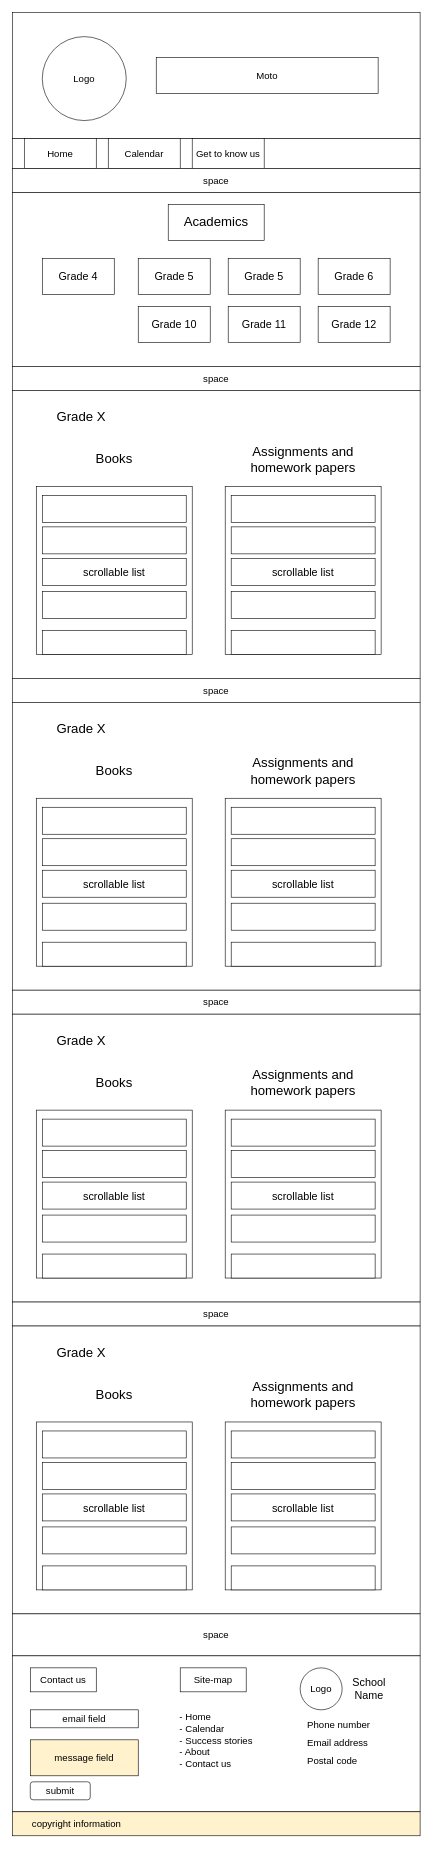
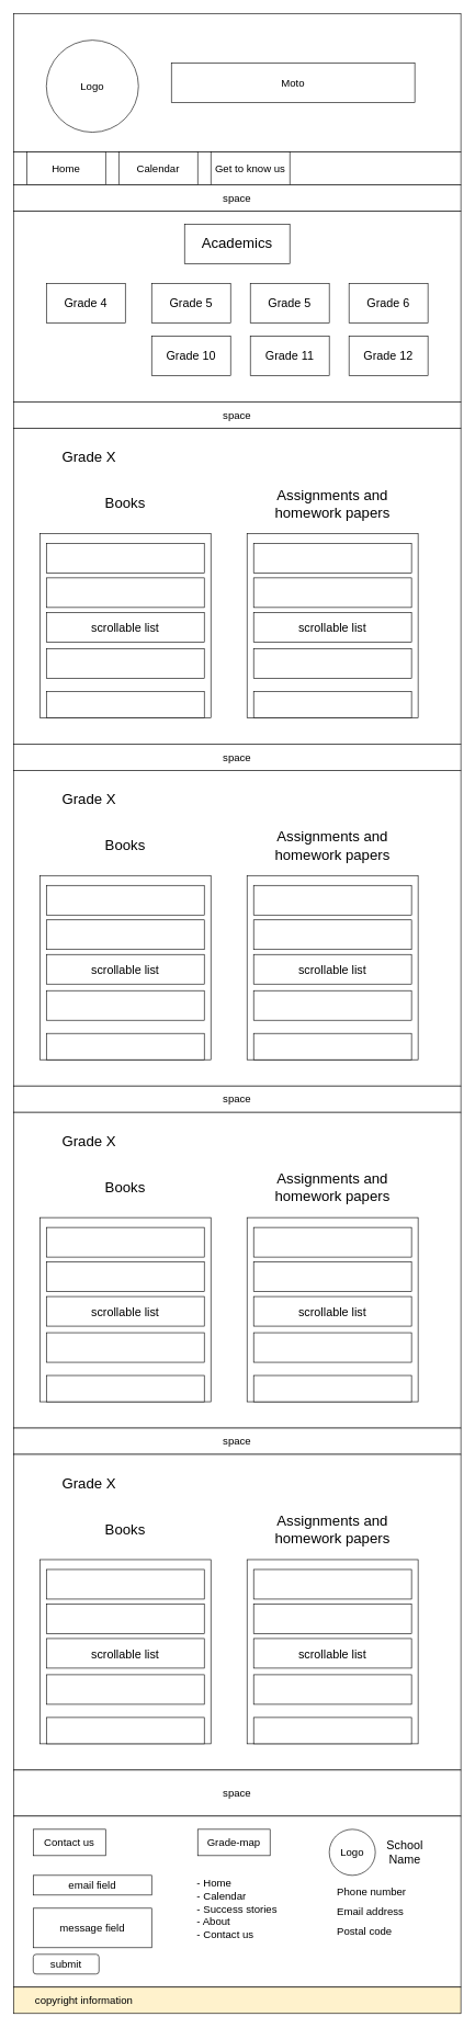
  <mxCell id="0" />
  <mxCell id="1" parent="0" />
  <mxCell id="2" value="" style="rounded=0;whiteSpace=wrap;html=1;" parent="1" vertex="1"><mxGeometry x="20" y="20" width="680" height="210" as="geometry" /></mxCell>
  <mxCell id="3" value="&lt;font style=&quot;font-size: 16px;&quot;&gt;Logo&lt;/font&gt;" style="ellipse;whiteSpace=wrap;html=1;aspect=fixed;" parent="1" vertex="1"><mxGeometry x="70" y="60" width="140" height="140" as="geometry" /></mxCell>
  <mxCell id="4" value="Moto" style="rounded=0;whiteSpace=wrap;html=1;fontSize=16;" parent="1" vertex="1"><mxGeometry x="260" y="95" width="370" height="60" as="geometry" /></mxCell>
  <mxCell id="5" value="" style="rounded=0;whiteSpace=wrap;html=1;fontSize=16;" parent="1" vertex="1"><mxGeometry x="20" y="230" width="680" height="50" as="geometry" /></mxCell>
  <mxCell id="6" value="Home" style="rounded=0;whiteSpace=wrap;html=1;fontSize=16;" parent="1" vertex="1"><mxGeometry x="40" y="230" width="120" height="50" as="geometry" /></mxCell>
  <mxCell id="7" value="Calendar" style="rounded=0;whiteSpace=wrap;html=1;fontSize=16;" parent="1" vertex="1"><mxGeometry x="180" y="230" width="120" height="50" as="geometry" /></mxCell>
  <mxCell id="8" value="space" style="rounded=0;whiteSpace=wrap;html=1;fontSize=16;" parent="1" vertex="1"><mxGeometry x="20" y="280" width="680" height="40" as="geometry" /></mxCell>
  <mxCell id="9" value="Get to know us" style="rounded=0;whiteSpace=wrap;html=1;fontSize=16;" parent="1" vertex="1"><mxGeometry x="320" y="230" width="120" height="50" as="geometry" /></mxCell>
  <mxCell id="10" value="" style="rounded=0;whiteSpace=wrap;html=1;" parent="1" vertex="1"><mxGeometry x="20" y="320" width="680" height="290" as="geometry" /></mxCell>
  <mxCell id="11" value="&lt;font style=&quot;font-size: 22px;&quot;&gt;Academics&lt;br&gt;&lt;/font&gt;" style="rounded=0;whiteSpace=wrap;html=1;" parent="1" vertex="1"><mxGeometry x="280" y="340" width="160" height="60" as="geometry" /></mxCell>
  <mxCell id="12" value="&lt;font style=&quot;font-size: 18px;&quot;&gt;Grade 4&lt;/font&gt;" style="rounded=0;whiteSpace=wrap;html=1;fontSize=22;" parent="1" vertex="1"><mxGeometry x="70" y="430" width="120" height="60" as="geometry" /></mxCell>
  <mxCell id="13" value="&lt;font style=&quot;font-size: 18px;&quot;&gt;Grade 5&lt;br&gt;&lt;/font&gt;" style="rounded=0;whiteSpace=wrap;html=1;fontSize=22;" parent="1" vertex="1"><mxGeometry x="230" y="430" width="120" height="60" as="geometry" /></mxCell>
  <mxCell id="14" value="&lt;font style=&quot;font-size: 18px;&quot;&gt;Grade 5&lt;br&gt;&lt;/font&gt;" style="rounded=0;whiteSpace=wrap;html=1;fontSize=22;" parent="1" vertex="1"><mxGeometry x="380" y="430" width="120" height="60" as="geometry" /></mxCell>
  <mxCell id="15" value="&lt;font style=&quot;font-size: 18px;&quot;&gt;Grade 6&lt;br&gt;&lt;/font&gt;" style="rounded=0;whiteSpace=wrap;html=1;fontSize=22;" parent="1" vertex="1"><mxGeometry x="530" y="430" width="120" height="60" as="geometry" /></mxCell>
  <mxCell id="16" value="&lt;font style=&quot;font-size: 18px;&quot;&gt;Grade 10&lt;br&gt;&lt;/font&gt;" style="rounded=0;whiteSpace=wrap;html=1;fontSize=22;" parent="1" vertex="1"><mxGeometry x="230" y="510" width="120" height="60" as="geometry" /></mxCell>
  <mxCell id="17" value="&lt;font style=&quot;font-size: 18px;&quot;&gt;Grade 11&lt;br&gt;&lt;/font&gt;" style="rounded=0;whiteSpace=wrap;html=1;fontSize=22;" parent="1" vertex="1"><mxGeometry x="380" y="510" width="120" height="60" as="geometry" /></mxCell>
  <mxCell id="18" value="&lt;font style=&quot;font-size: 18px;&quot;&gt;Grade 12&lt;br&gt;&lt;/font&gt;" style="rounded=0;whiteSpace=wrap;html=1;fontSize=22;" parent="1" vertex="1"><mxGeometry x="530" y="510" width="120" height="60" as="geometry" /></mxCell>
  <mxCell id="19" value="space" style="rounded=0;whiteSpace=wrap;html=1;fontSize=16;" parent="1" vertex="1"><mxGeometry x="20" y="610" width="680" height="40" as="geometry" /></mxCell>
  <mxCell id="20" value="" style="rounded=0;whiteSpace=wrap;html=1;fontSize=18;" parent="1" vertex="1"><mxGeometry x="20" y="650" width="680" height="480" as="geometry" /></mxCell>
  <mxCell id="21" value="&lt;font style=&quot;font-size: 22px;&quot;&gt;Grade X&lt;/font&gt;" style="text;html=1;strokeColor=none;fillColor=none;align=center;verticalAlign=middle;whiteSpace=wrap;rounded=0;fontSize=18;" parent="1" vertex="1"><mxGeometry x="60" y="670" width="150" height="50" as="geometry" /></mxCell>
  <mxCell id="22" value="Books" style="text;html=1;strokeColor=none;fillColor=none;align=center;verticalAlign=middle;whiteSpace=wrap;rounded=0;fontSize=22;" parent="1" vertex="1"><mxGeometry x="145" y="750" width="90" height="30" as="geometry" /></mxCell>
  <mxCell id="23" value="Assignments and homework papers" style="text;html=1;strokeColor=none;fillColor=none;align=center;verticalAlign=middle;whiteSpace=wrap;rounded=0;fontSize=22;" parent="1" vertex="1"><mxGeometry x="410" y="740" width="190" height="50" as="geometry" /></mxCell>
  <mxCell id="24" value="" style="rounded=0;whiteSpace=wrap;html=1;fontSize=22;" parent="1" vertex="1"><mxGeometry x="60" y="810" width="260" height="280" as="geometry" /></mxCell>
  <mxCell id="25" style="edgeStyle=orthogonalEdgeStyle;rounded=0;orthogonalLoop=1;jettySize=auto;html=1;exitX=0.5;exitY=1;exitDx=0;exitDy=0;fontSize=22;" parent="1" source="22" target="22" edge="1"><mxGeometry relative="1" as="geometry" /></mxCell>
  <mxCell id="26" value="" style="rounded=0;whiteSpace=wrap;html=1;fontSize=22;" parent="1" vertex="1"><mxGeometry x="70" y="825" width="240" height="45" as="geometry" /></mxCell>
  <mxCell id="27" value="" style="rounded=0;whiteSpace=wrap;html=1;fontSize=22;" parent="1" vertex="1"><mxGeometry x="70" y="877.5" width="240" height="45" as="geometry" /></mxCell>
  <mxCell id="28" value="&lt;font style=&quot;font-size: 18px;&quot;&gt;scrollable list&lt;/font&gt;" style="rounded=0;whiteSpace=wrap;html=1;fontSize=22;" parent="1" vertex="1"><mxGeometry x="70" y="930" width="240" height="45" as="geometry" /></mxCell>
  <mxCell id="29" value="" style="rounded=0;whiteSpace=wrap;html=1;fontSize=22;" parent="1" vertex="1"><mxGeometry x="70" y="985" width="240" height="45" as="geometry" /></mxCell>
  <mxCell id="30" value="" style="rounded=0;whiteSpace=wrap;html=1;fontSize=22;" parent="1" vertex="1"><mxGeometry x="70" y="1050" width="240" height="40" as="geometry" /></mxCell>
  <mxCell id="31" value="" style="rounded=0;whiteSpace=wrap;html=1;fontSize=22;" parent="1" vertex="1"><mxGeometry x="375" y="810" width="260" height="280" as="geometry" /></mxCell>
  <mxCell id="32" value="" style="rounded=0;whiteSpace=wrap;html=1;fontSize=22;" parent="1" vertex="1"><mxGeometry x="385" y="825" width="240" height="45" as="geometry" /></mxCell>
  <mxCell id="33" value="" style="rounded=0;whiteSpace=wrap;html=1;fontSize=22;" parent="1" vertex="1"><mxGeometry x="385" y="877.5" width="240" height="45" as="geometry" /></mxCell>
  <mxCell id="34" value="&lt;font style=&quot;font-size: 18px;&quot;&gt;scrollable list&lt;/font&gt;" style="rounded=0;whiteSpace=wrap;html=1;fontSize=22;" parent="1" vertex="1"><mxGeometry x="385" y="930" width="240" height="45" as="geometry" /></mxCell>
  <mxCell id="35" value="" style="rounded=0;whiteSpace=wrap;html=1;fontSize=22;" parent="1" vertex="1"><mxGeometry x="385" y="985" width="240" height="45" as="geometry" /></mxCell>
  <mxCell id="36" value="" style="rounded=0;whiteSpace=wrap;html=1;fontSize=22;" parent="1" vertex="1"><mxGeometry x="385" y="1050" width="240" height="40" as="geometry" /></mxCell>
  <mxCell id="37" value="space" style="rounded=0;whiteSpace=wrap;html=1;fontSize=16;" parent="1" vertex="1"><mxGeometry x="20" y="1130" width="680" height="40" as="geometry" /></mxCell>
  <mxCell id="38" value="" style="rounded=0;whiteSpace=wrap;html=1;fontSize=18;" parent="1" vertex="1"><mxGeometry x="20" y="1170" width="680" height="480" as="geometry" /></mxCell>
  <mxCell id="39" value="&lt;font style=&quot;font-size: 22px;&quot;&gt;Grade X&lt;/font&gt;" style="text;html=1;strokeColor=none;fillColor=none;align=center;verticalAlign=middle;whiteSpace=wrap;rounded=0;fontSize=18;" parent="1" vertex="1"><mxGeometry x="60" y="1190" width="150" height="50" as="geometry" /></mxCell>
  <mxCell id="40" value="Books" style="text;html=1;strokeColor=none;fillColor=none;align=center;verticalAlign=middle;whiteSpace=wrap;rounded=0;fontSize=22;" parent="1" vertex="1"><mxGeometry x="145" y="1270" width="90" height="30" as="geometry" /></mxCell>
  <mxCell id="41" value="Assignments and homework papers" style="text;html=1;strokeColor=none;fillColor=none;align=center;verticalAlign=middle;whiteSpace=wrap;rounded=0;fontSize=22;" parent="1" vertex="1"><mxGeometry x="410" y="1260" width="190" height="50" as="geometry" /></mxCell>
  <mxCell id="42" value="" style="rounded=0;whiteSpace=wrap;html=1;fontSize=22;" parent="1" vertex="1"><mxGeometry x="60" y="1330" width="260" height="280" as="geometry" /></mxCell>
  <mxCell id="43" style="edgeStyle=orthogonalEdgeStyle;rounded=0;orthogonalLoop=1;jettySize=auto;html=1;exitX=0.5;exitY=1;exitDx=0;exitDy=0;fontSize=22;" parent="1" source="40" target="40" edge="1"><mxGeometry relative="1" as="geometry" /></mxCell>
  <mxCell id="44" value="" style="rounded=0;whiteSpace=wrap;html=1;fontSize=22;" parent="1" vertex="1"><mxGeometry x="70" y="1345" width="240" height="45" as="geometry" /></mxCell>
  <mxCell id="45" value="" style="rounded=0;whiteSpace=wrap;html=1;fontSize=22;" parent="1" vertex="1"><mxGeometry x="70" y="1397.5" width="240" height="45" as="geometry" /></mxCell>
  <mxCell id="46" value="&lt;font style=&quot;font-size: 18px;&quot;&gt;scrollable list&lt;/font&gt;" style="rounded=0;whiteSpace=wrap;html=1;fontSize=22;" parent="1" vertex="1"><mxGeometry x="70" y="1450" width="240" height="45" as="geometry" /></mxCell>
  <mxCell id="47" value="" style="rounded=0;whiteSpace=wrap;html=1;fontSize=22;" parent="1" vertex="1"><mxGeometry x="70" y="1505" width="240" height="45" as="geometry" /></mxCell>
  <mxCell id="48" value="" style="rounded=0;whiteSpace=wrap;html=1;fontSize=22;" parent="1" vertex="1"><mxGeometry x="70" y="1570" width="240" height="40" as="geometry" /></mxCell>
  <mxCell id="49" value="" style="rounded=0;whiteSpace=wrap;html=1;fontSize=22;" parent="1" vertex="1"><mxGeometry x="375" y="1330" width="260" height="280" as="geometry" /></mxCell>
  <mxCell id="50" value="" style="rounded=0;whiteSpace=wrap;html=1;fontSize=22;" parent="1" vertex="1"><mxGeometry x="385" y="1345" width="240" height="45" as="geometry" /></mxCell>
  <mxCell id="51" value="" style="rounded=0;whiteSpace=wrap;html=1;fontSize=22;" parent="1" vertex="1"><mxGeometry x="385" y="1397.5" width="240" height="45" as="geometry" /></mxCell>
  <mxCell id="52" value="&lt;font style=&quot;font-size: 18px;&quot;&gt;scrollable list&lt;/font&gt;" style="rounded=0;whiteSpace=wrap;html=1;fontSize=22;" parent="1" vertex="1"><mxGeometry x="385" y="1450" width="240" height="45" as="geometry" /></mxCell>
  <mxCell id="53" value="" style="rounded=0;whiteSpace=wrap;html=1;fontSize=22;" parent="1" vertex="1"><mxGeometry x="385" y="1505" width="240" height="45" as="geometry" /></mxCell>
  <mxCell id="54" value="" style="rounded=0;whiteSpace=wrap;html=1;fontSize=22;" parent="1" vertex="1"><mxGeometry x="385" y="1570" width="240" height="40" as="geometry" /></mxCell>
  <mxCell id="55" value="space" style="rounded=0;whiteSpace=wrap;html=1;fontSize=16;" parent="1" vertex="1"><mxGeometry x="20" y="1650" width="680" height="40" as="geometry" /></mxCell>
  <mxCell id="56" value="" style="rounded=0;whiteSpace=wrap;html=1;fontSize=18;" parent="1" vertex="1"><mxGeometry x="20" y="1690" width="680" height="480" as="geometry" /></mxCell>
  <mxCell id="57" value="&lt;font style=&quot;font-size: 22px;&quot;&gt;Grade X&lt;/font&gt;" style="text;html=1;strokeColor=none;fillColor=none;align=center;verticalAlign=middle;whiteSpace=wrap;rounded=0;fontSize=18;" parent="1" vertex="1"><mxGeometry x="60" y="1710" width="150" height="50" as="geometry" /></mxCell>
  <mxCell id="58" value="Books" style="text;html=1;strokeColor=none;fillColor=none;align=center;verticalAlign=middle;whiteSpace=wrap;rounded=0;fontSize=22;" parent="1" vertex="1"><mxGeometry x="145" y="1790" width="90" height="30" as="geometry" /></mxCell>
  <mxCell id="59" value="Assignments and homework papers" style="text;html=1;strokeColor=none;fillColor=none;align=center;verticalAlign=middle;whiteSpace=wrap;rounded=0;fontSize=22;" parent="1" vertex="1"><mxGeometry x="410" y="1780" width="190" height="50" as="geometry" /></mxCell>
  <mxCell id="60" value="" style="rounded=0;whiteSpace=wrap;html=1;fontSize=22;" parent="1" vertex="1"><mxGeometry x="60" y="1850" width="260" height="280" as="geometry" /></mxCell>
  <mxCell id="61" style="edgeStyle=orthogonalEdgeStyle;rounded=0;orthogonalLoop=1;jettySize=auto;html=1;exitX=0.5;exitY=1;exitDx=0;exitDy=0;fontSize=22;" parent="1" source="58" target="58" edge="1"><mxGeometry relative="1" as="geometry" /></mxCell>
  <mxCell id="62" value="" style="rounded=0;whiteSpace=wrap;html=1;fontSize=22;" parent="1" vertex="1"><mxGeometry x="70" y="1865" width="240" height="45" as="geometry" /></mxCell>
  <mxCell id="63" value="" style="rounded=0;whiteSpace=wrap;html=1;fontSize=22;" parent="1" vertex="1"><mxGeometry x="70" y="1917.5" width="240" height="45" as="geometry" /></mxCell>
  <mxCell id="64" value="&lt;font style=&quot;font-size: 18px;&quot;&gt;scrollable list&lt;/font&gt;" style="rounded=0;whiteSpace=wrap;html=1;fontSize=22;" parent="1" vertex="1"><mxGeometry x="70" y="1970" width="240" height="45" as="geometry" /></mxCell>
  <mxCell id="65" value="" style="rounded=0;whiteSpace=wrap;html=1;fontSize=22;" parent="1" vertex="1"><mxGeometry x="70" y="2025" width="240" height="45" as="geometry" /></mxCell>
  <mxCell id="66" value="" style="rounded=0;whiteSpace=wrap;html=1;fontSize=22;" parent="1" vertex="1"><mxGeometry x="70" y="2090" width="240" height="40" as="geometry" /></mxCell>
  <mxCell id="67" value="" style="rounded=0;whiteSpace=wrap;html=1;fontSize=22;" parent="1" vertex="1"><mxGeometry x="375" y="1850" width="260" height="280" as="geometry" /></mxCell>
  <mxCell id="68" value="" style="rounded=0;whiteSpace=wrap;html=1;fontSize=22;" parent="1" vertex="1"><mxGeometry x="385" y="1865" width="240" height="45" as="geometry" /></mxCell>
  <mxCell id="69" value="" style="rounded=0;whiteSpace=wrap;html=1;fontSize=22;" parent="1" vertex="1"><mxGeometry x="385" y="1917.5" width="240" height="45" as="geometry" /></mxCell>
  <mxCell id="70" value="&lt;font style=&quot;font-size: 18px;&quot;&gt;scrollable list&lt;/font&gt;" style="rounded=0;whiteSpace=wrap;html=1;fontSize=22;" parent="1" vertex="1"><mxGeometry x="385" y="1970" width="240" height="45" as="geometry" /></mxCell>
  <mxCell id="71" value="" style="rounded=0;whiteSpace=wrap;html=1;fontSize=22;" parent="1" vertex="1"><mxGeometry x="385" y="2025" width="240" height="45" as="geometry" /></mxCell>
  <mxCell id="72" value="" style="rounded=0;whiteSpace=wrap;html=1;fontSize=22;" parent="1" vertex="1"><mxGeometry x="385" y="2090" width="240" height="40" as="geometry" /></mxCell>
  <mxCell id="73" value="space" style="rounded=0;whiteSpace=wrap;html=1;fontSize=16;" parent="1" vertex="1"><mxGeometry x="20" y="2170" width="680" height="40" as="geometry" /></mxCell>
  <mxCell id="74" value="" style="rounded=0;whiteSpace=wrap;html=1;fontSize=18;" parent="1" vertex="1"><mxGeometry x="20" y="2210" width="680" height="480" as="geometry" /></mxCell>
  <mxCell id="75" value="&lt;font style=&quot;font-size: 22px;&quot;&gt;Grade X&lt;/font&gt;" style="text;html=1;strokeColor=none;fillColor=none;align=center;verticalAlign=middle;whiteSpace=wrap;rounded=0;fontSize=18;" parent="1" vertex="1"><mxGeometry x="60" y="2230" width="150" height="50" as="geometry" /></mxCell>
  <mxCell id="76" value="Books" style="text;html=1;strokeColor=none;fillColor=none;align=center;verticalAlign=middle;whiteSpace=wrap;rounded=0;fontSize=22;" parent="1" vertex="1"><mxGeometry x="145" y="2310" width="90" height="30" as="geometry" /></mxCell>
  <mxCell id="77" value="Assignments and homework papers" style="text;html=1;strokeColor=none;fillColor=none;align=center;verticalAlign=middle;whiteSpace=wrap;rounded=0;fontSize=22;" parent="1" vertex="1"><mxGeometry x="410" y="2300" width="190" height="50" as="geometry" /></mxCell>
  <mxCell id="78" value="" style="rounded=0;whiteSpace=wrap;html=1;fontSize=22;" parent="1" vertex="1"><mxGeometry x="60" y="2370" width="260" height="280" as="geometry" /></mxCell>
  <mxCell id="79" style="edgeStyle=orthogonalEdgeStyle;rounded=0;orthogonalLoop=1;jettySize=auto;html=1;exitX=0.5;exitY=1;exitDx=0;exitDy=0;fontSize=22;" parent="1" source="76" target="76" edge="1"><mxGeometry relative="1" as="geometry" /></mxCell>
  <mxCell id="80" value="" style="rounded=0;whiteSpace=wrap;html=1;fontSize=22;" parent="1" vertex="1"><mxGeometry x="70" y="2385" width="240" height="45" as="geometry" /></mxCell>
  <mxCell id="81" value="" style="rounded=0;whiteSpace=wrap;html=1;fontSize=22;" parent="1" vertex="1"><mxGeometry x="70" y="2437.5" width="240" height="45" as="geometry" /></mxCell>
  <mxCell id="82" value="&lt;font style=&quot;font-size: 18px;&quot;&gt;scrollable list&lt;/font&gt;" style="rounded=0;whiteSpace=wrap;html=1;fontSize=22;" parent="1" vertex="1"><mxGeometry x="70" y="2490" width="240" height="45" as="geometry" /></mxCell>
  <mxCell id="83" value="" style="rounded=0;whiteSpace=wrap;html=1;fontSize=22;" parent="1" vertex="1"><mxGeometry x="70" y="2545" width="240" height="45" as="geometry" /></mxCell>
  <mxCell id="84" value="" style="rounded=0;whiteSpace=wrap;html=1;fontSize=22;" parent="1" vertex="1"><mxGeometry x="70" y="2610" width="240" height="40" as="geometry" /></mxCell>
  <mxCell id="85" value="" style="rounded=0;whiteSpace=wrap;html=1;fontSize=22;" parent="1" vertex="1"><mxGeometry x="375" y="2370" width="260" height="280" as="geometry" /></mxCell>
  <mxCell id="86" value="" style="rounded=0;whiteSpace=wrap;html=1;fontSize=22;" parent="1" vertex="1"><mxGeometry x="385" y="2385" width="240" height="45" as="geometry" /></mxCell>
  <mxCell id="87" value="" style="rounded=0;whiteSpace=wrap;html=1;fontSize=22;" parent="1" vertex="1"><mxGeometry x="385" y="2437.5" width="240" height="45" as="geometry" /></mxCell>
  <mxCell id="88" value="&lt;font style=&quot;font-size: 18px;&quot;&gt;scrollable list&lt;/font&gt;" style="rounded=0;whiteSpace=wrap;html=1;fontSize=22;" parent="1" vertex="1"><mxGeometry x="385" y="2490" width="240" height="45" as="geometry" /></mxCell>
  <mxCell id="89" value="" style="rounded=0;whiteSpace=wrap;html=1;fontSize=22;" parent="1" vertex="1"><mxGeometry x="385" y="2545" width="240" height="45" as="geometry" /></mxCell>
  <mxCell id="90" value="" style="rounded=0;whiteSpace=wrap;html=1;fontSize=22;" parent="1" vertex="1"><mxGeometry x="385" y="2610" width="240" height="40" as="geometry" /></mxCell>
  <mxCell id="91" value="space" style="rounded=0;whiteSpace=wrap;html=1;fontSize=16;" parent="1" vertex="1"><mxGeometry x="20" y="2690" width="680" height="70" as="geometry" /></mxCell>
  <mxCell id="92" value="" style="rounded=0;whiteSpace=wrap;html=1;fontSize=16;" parent="1" vertex="1"><mxGeometry x="20" y="2760" width="680" height="260" as="geometry" /></mxCell>
  <mxCell id="93" value="Contact us" style="rounded=0;whiteSpace=wrap;html=1;fontSize=16;" parent="1" vertex="1"><mxGeometry x="50" y="2780" width="110" height="40" as="geometry" /></mxCell>
  <mxCell id="94" value="email field" style="rounded=0;whiteSpace=wrap;html=1;fontSize=16;" parent="1" vertex="1"><mxGeometry x="50" y="2850" width="180" height="30" as="geometry" /></mxCell>
- <mxCell id="95" value="message field" style="rounded=0;whiteSpace=wrap;html=1;fontSize=16;fillColor=#fff2cc;" parent="1" vertex="1"><mxGeometry x="50" y="2900" width="180" height="60" as="geometry" /></mxCell>
+ <mxCell id="95" value="message field" style="rounded=0;whiteSpace=wrap;html=1;fontSize=16;" parent="1" vertex="1"><mxGeometry x="50" y="2900" width="180" height="60" as="geometry" /></mxCell>
  <mxCell id="96" value="submit" style="rounded=1;whiteSpace=wrap;html=1;fontSize=16;" parent="1" vertex="1"><mxGeometry x="50" y="2970" width="100" height="30" as="geometry" /></mxCell>
- <mxCell id="97" value="Site-map" style="rounded=0;whiteSpace=wrap;html=1;fontSize=16;" parent="1" vertex="1"><mxGeometry x="300" y="2780" width="110" height="40" as="geometry" /></mxCell>
+ <mxCell id="97" value="Grade-map" style="rounded=0;whiteSpace=wrap;html=1;fontSize=16;" parent="1" vertex="1"><mxGeometry x="300" y="2780" width="110" height="40" as="geometry" /></mxCell>
  <mxCell id="98" value="&lt;div align=&quot;left&quot;&gt;- Home&lt;/div&gt;&lt;div align=&quot;left&quot;&gt;- Calendar&lt;/div&gt;&lt;div align=&quot;left&quot;&gt;- Success stories&lt;br&gt;&lt;/div&gt;&lt;div align=&quot;left&quot;&gt;- About&lt;/div&gt;&lt;div align=&quot;left&quot;&gt;- Contact us&lt;/div&gt;&lt;div&gt;&lt;br&gt;&lt;/div&gt;&lt;div&gt;&lt;br&gt;&lt;/div&gt;" style="text;html=1;strokeColor=none;fillColor=none;align=center;verticalAlign=middle;whiteSpace=wrap;rounded=0;fontSize=16;" parent="1" vertex="1"><mxGeometry x="290" y="2850" width="140" height="140" as="geometry" /></mxCell>
  <mxCell id="99" value="Logo" style="ellipse;whiteSpace=wrap;html=1;aspect=fixed;fontSize=16;" parent="1" vertex="1"><mxGeometry x="500" y="2780" width="70" height="70" as="geometry" /></mxCell>
  <mxCell id="100" value="&lt;font style=&quot;font-size: 18px;&quot;&gt;School Name&lt;/font&gt;" style="text;html=1;strokeColor=none;fillColor=none;align=center;verticalAlign=middle;whiteSpace=wrap;rounded=0;fontSize=16;" parent="1" vertex="1"><mxGeometry x="570" y="2785" width="90" height="60" as="geometry" /></mxCell>
  <mxCell id="101" value="&lt;div align=&quot;left&quot;&gt;&lt;font style=&quot;font-size: 16px;&quot;&gt;Phone number&lt;/font&gt;&lt;/div&gt;" style="text;html=1;strokeColor=none;fillColor=none;align=left;verticalAlign=middle;whiteSpace=wrap;rounded=0;fontSize=18;" parent="1" vertex="1"><mxGeometry x="510" y="2860" width="135" height="30" as="geometry" /></mxCell>
  <mxCell id="102" value="&lt;div style=&quot;font-size: 16px;&quot; align=&quot;left&quot;&gt;&lt;font style=&quot;font-size: 16px;&quot;&gt;Email address&lt;br&gt;&lt;/font&gt;&lt;/div&gt;" style="text;html=1;strokeColor=none;fillColor=none;align=left;verticalAlign=middle;whiteSpace=wrap;rounded=0;fontSize=18;" parent="1" vertex="1"><mxGeometry x="510" y="2890" width="135" height="30" as="geometry" /></mxCell>
  <mxCell id="103" value="&lt;font style=&quot;font-size: 16px;&quot;&gt;Postal code&lt;/font&gt;" style="text;html=1;strokeColor=none;fillColor=none;align=left;verticalAlign=middle;whiteSpace=wrap;rounded=0;fontSize=18;" parent="1" vertex="1"><mxGeometry x="510" y="2920" width="135" height="30" as="geometry" /></mxCell>
  <mxCell id="104" value="&lt;div align=&quot;left&quot;&gt;&amp;nbsp;&amp;nbsp;&amp;nbsp;&amp;nbsp;&amp;nbsp;&amp;nbsp; copyright information&lt;br&gt;&lt;/div&gt;" style="rounded=0;whiteSpace=wrap;html=1;fontSize=16;align=left;fillColor=#fff2cc;" parent="1" vertex="1"><mxGeometry x="20" y="3020" width="680" height="40" as="geometry" /></mxCell>
